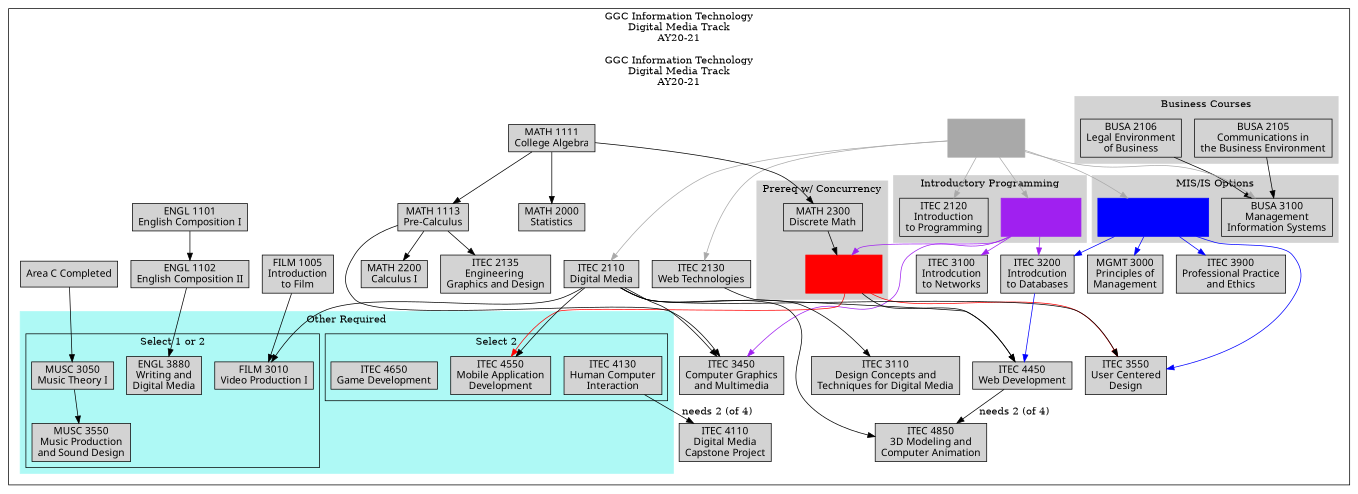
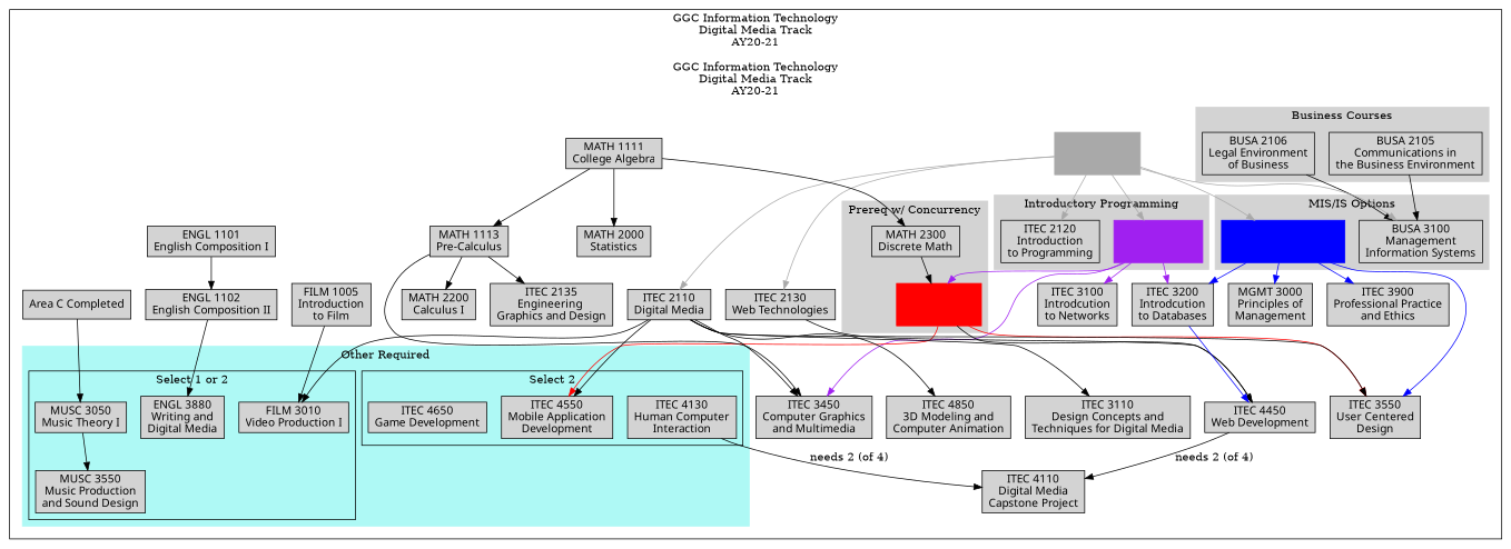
  digraph {
    compound=true
    ranksep=0.1
    splines=true
    node [fontname="Sans serif" fontsize=14 shape=record style=filled]
    n1 [color=blue fontcolor=blue label="ITEC 2201\nIntrodcution to\nInformation Systems"]
    n2 [label="BUSA 3100\nManagement\nInformation Systems"]
    n3 [label="ITEC 2120\nIntroduction\nto Programming"]
    n4 [color=purple fontcolor=purple label="ITEC 2140\nProgramming\nFundamentals"]
    n5 [color=red fontcolor=red label="ITEC 2150\nIntermediate\nProgramming"]
    n6 [label="MATH 2300\nDiscrete Math"]
    n7 [label="BUSA 2105\nCommunications in\nthe Business Environment"]
    n8 [label="BUSA 2106\nLegal Environment\nof Business"]
    n9 [label="ITEC 4130\nHuman Computer\nInteraction"]
    n10 [label="ITEC 4550\nMobile Application\nDevelopment"]
    n11 [label="ITEC 4650\nGame Development"]
    n12 [label="ENGL 3880\nWriting and\nDigital Media"]
    n13 [label="FILM 3010\nVideo Production I"]
    n14 [label="MUSC 3050\nMusic Theory I"]
    n15 [label="MUSC 3550\nMusic Production\nand Sound Design"]
    n16 [color=darkgray fontcolor=darkgray label="ITEC 1001\nIntroduction \nto Computing"]
    n17 [label="ITEC 2110\nDigital Media"]
    n18 [label="ITEC 2130\nWeb Technologies"]
    n19 [label="ITEC 3450\nComputer Graphics\nand Multimedia"]
    n20 [label="ITEC 3550\nUser Centered\nDesign"]
    n21 [label="ITEC 3110\nDesign Concepts and\nTechniques for Digital Media"]
    n22 [label="ITEC 4850\n3D Modeling and\nComputer Animation"]
    n23 [label="ITEC 4450\nWeb Development"]
    n24 [label="ITEC 3100\nIntrodcution\nto Networks"]
    n25 [label="ITEC 3200\nIntrodcution\nto Databases"]
    n26 [label="ITEC 3900\nProfessional Practice\nand Ethics"]
    n27 [label="MGMT 3000\nPrinciples of\nManagement"]
    n28 [label="MATH 1111\nCollege Algebra"]
    n29 [label="MATH 1113\nPre-Calculus"]
    n30 [label="MATH 2000\nStatistics"]
    n31 [label="MATH 2200\nCalculus I"]
    n32 [label="ITEC 2135\nEngineering \nGraphics and Design"]
    n33 [label="ITEC 4110\nDigital Media\nCapstone Project"]
    n34 [label="Area C Completed"]
    n35 [label="ENGL 1101\nEnglish Composition I"]
    n36 [label="ENGL 1102\nEnglish Composition II"]
    n37 [label="FILM 1005\nIntroduction\nto Film"]
    subgraph cluster_1 {
      label="GGC Information Technology\nDigital Media Track\nAY20-21"
      subgraph cluster_2 {
        color="#FFFFFF"
        label="GGC Information Technology\nDigital Media Track\nAY20-21"
        style=filled
        n16
        n17
        n18
        n19
        n20
        n21
        n22
        n23
        n24
        n25
        n26
        n27
        n28
        n29
        n30
        n31
        n32
        n33
        n34
        n35
        n36
        n37
        subgraph cluster_3 {
          color=lightgrey
          label="MIS/IS Options"
          style=filled
          n1
          n2
        }
        subgraph cluster_4 {
          color=lightgrey
          label="Introductory Programming"
          style=filled
          n3
          n4
        }
        subgraph cluster_5 {
          color=lightgrey
          label="Prereq w/ Concurrency"
          style=filled
          n5
          n6
        }
        subgraph cluster_6 {
          color=lightgrey
          label="Business Courses"
          style=filled
          n7
          n8
        }
        subgraph cluster_7 {
          color="#AEF9F5"
          label="Other Required"
          style=filled
          subgraph cluster_8 {
            color=black
            label="Select 2"
            style=solid
            n9
            n10
            n11
          }
          subgraph cluster_9 {
            color=black
            label="Select 1 or 2"
            style=solid
            n12
            n13
            n14
            n15
          }
        }
      }
    }
    n1 -> n20 [color=blue]
    n1 -> n25 [color=blue]
    n1 -> n26 [color=blue]
    n1 -> n27 [color=blue]
    n4 -> n5 [color=purple]
    n4 -> n19 [color=purple]
    n4 -> n24 [color=purple]
    n4 -> n25 [color=purple]
    n5 -> n10 [color=red]
    n5 -> n20 [color=red]
    n5 -> n23
    n6 -> n5
    n7 -> n2
    n8 -> n2
    n9 -> n33 [label="needs 2 (of 4)"]
    n14 -> n15
    n16 -> n1 [color=darkgray]
    n16 -> n2 [color=darkgray]
    n16 -> n3 [color=darkgray]
    n16 -> n4 [color=darkgray]
    n16 -> n17 [color=darkgray]
    n16 -> n18 [color=darkgray]
    n17 -> n10
    n17 -> n13
    n17 -> n19
    n17 -> n20
    n17 -> n21
    n17 -> n22
    n18 -> n23
-   n23 -> n22 [label="needs 2 (of 4)"]
+   n23 -> n33 [label="needs 2 (of 4)"]
    n25 -> n23 [color=blue]
    n28 -> n6
    n28 -> n29
    n28 -> n30
    n29 -> n19
    n29 -> n31
    n29 -> n32
    n34 -> n14
    n35 -> n36
    n36 -> n12
    n37 -> n13
  }
